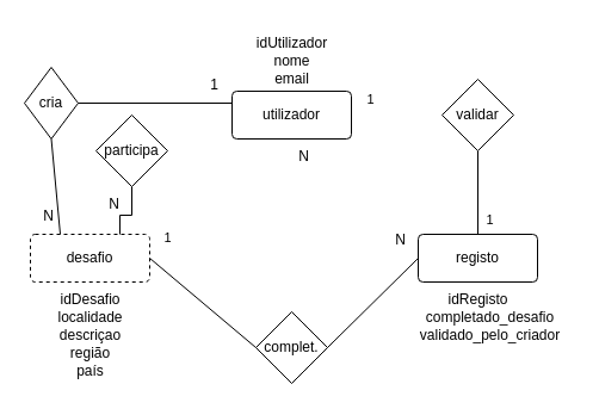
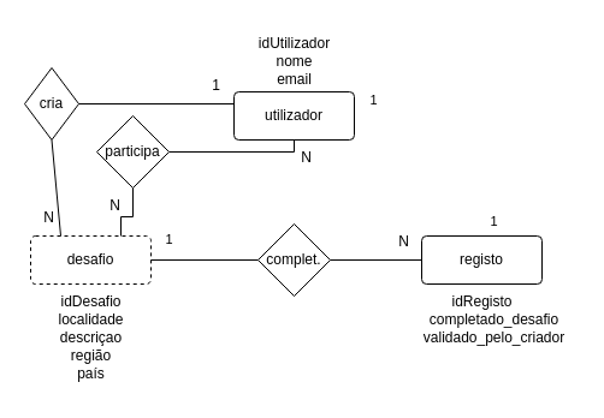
  <mxCell id="0" />
  <mxCell id="1" parent="0" />
  <mxCell id="2" value="idUtilizador" style="text;html=1;align=center;verticalAlign=middle;resizable=0;points=[];autosize=1;strokeColor=none;fillColor=none;fontSize=12;" parent="1" vertex="1"><mxGeometry x="204" y="20.5" width="80" height="30" as="geometry" /></mxCell>
  <mxCell id="3" value="nome" style="text;html=1;align=center;verticalAlign=middle;resizable=0;points=[];autosize=1;strokeColor=none;fillColor=none;fontSize=12;" parent="1" vertex="1"><mxGeometry x="219" y="36" width="50" height="30" as="geometry" /></mxCell>
  <mxCell id="4" value="desafio" style="rounded=1;arcSize=10;whiteSpace=wrap;html=1;align=center;dashed=1;" parent="1" vertex="1"><mxGeometry x="25" y="196" width="100" height="40" as="geometry" /></mxCell>
  <mxCell id="5" value="utilizador" style="rounded=1;arcSize=10;whiteSpace=wrap;html=1;align=center;" parent="1" vertex="1"><mxGeometry x="194" y="76" width="100" height="40" as="geometry" /></mxCell>
  <mxCell id="6" value="registo" style="rounded=1;arcSize=10;whiteSpace=wrap;html=1;align=center;" parent="1" vertex="1"><mxGeometry x="350" y="196" width="100" height="40" as="geometry" /></mxCell>
  <mxCell id="7" value="cria" style="rhombus;whiteSpace=wrap;html=1;" parent="1" vertex="1"><mxGeometry x="20" y="56" width="45" height="60" as="geometry" /></mxCell>
- <mxCell id="8" value="validar" style="rhombus;whiteSpace=wrap;html=1;" parent="1" vertex="1"><mxGeometry x="370" y="66" width="60" height="60" as="geometry" /></mxCell>
- <mxCell id="9" value="" style="endArrow=none;html=1;rounded=0;entryX=0.5;entryY=1;entryDx=0;entryDy=0;" parent="1" source="6" target="8" edge="1"><mxGeometry width="50" height="50" relative="1" as="geometry"><mxPoint x="470" y="90" as="sourcePoint" /><mxPoint x="375" y="-10" as="targetPoint" /></mxGeometry></mxCell>
  <mxCell id="10" value="" style="endArrow=none;html=1;rounded=0;exitX=0;exitY=0.25;exitDx=0;exitDy=0;entryX=1;entryY=0.5;entryDx=0;entryDy=0;" parent="1" source="5" target="7" edge="1"><mxGeometry width="50" height="50" relative="1" as="geometry"><mxPoint x="160" y="103" as="sourcePoint" /><mxPoint x="120" y="98" as="targetPoint" /></mxGeometry></mxCell>
  <mxCell id="11" value="N&lt;br&gt;" style="text;html=1;align=center;verticalAlign=middle;resizable=0;points=[];autosize=1;strokeColor=none;fillColor=none;" parent="1" vertex="1"><mxGeometry x="25" y="166" width="30" height="30" as="geometry" /></mxCell>
  <mxCell id="12" value="&lt;font style=&quot;vertical-align: inherit;&quot;&gt;&lt;font style=&quot;vertical-align: inherit;&quot;&gt;1&lt;/font&gt;&lt;/font&gt;" style="text;html=1;align=center;verticalAlign=middle;resizable=0;points=[];autosize=1;strokeColor=none;fillColor=none;" parent="1" vertex="1"><mxGeometry x="164" y="56" width="30" height="30" as="geometry" /></mxCell>
  <mxCell id="13" value="email" style="text;html=1;align=center;verticalAlign=middle;resizable=0;points=[];autosize=1;strokeColor=none;fillColor=none;fontSize=12;" parent="1" vertex="1"><mxGeometry x="219" y="50.5" width="50" height="30" as="geometry" /></mxCell>
  <mxCell id="14" value="idDesafio" style="text;html=1;align=center;verticalAlign=middle;resizable=0;points=[];autosize=1;strokeColor=none;fillColor=none;fontSize=12;" parent="1" vertex="1"><mxGeometry x="40" y="236" width="70" height="30" as="geometry" /></mxCell>
  <mxCell id="15" value="descriçao" style="text;html=1;align=center;verticalAlign=middle;resizable=0;points=[];autosize=1;strokeColor=none;fillColor=none;fontSize=12;" parent="1" vertex="1"><mxGeometry x="40" y="266" width="70" height="30" as="geometry" /></mxCell>
  <mxCell id="16" value="país" style="text;html=1;align=center;verticalAlign=middle;resizable=0;points=[];autosize=1;strokeColor=none;fillColor=none;fontSize=12;" parent="1" vertex="1"><mxGeometry x="50" y="296" width="50" height="30" as="geometry" /></mxCell>
  <mxCell id="17" value="região" style="text;html=1;align=center;verticalAlign=middle;resizable=0;points=[];autosize=1;strokeColor=none;fillColor=none;fontSize=12;" parent="1" vertex="1"><mxGeometry x="45" y="280.5" width="60" height="30" as="geometry" /></mxCell>
  <mxCell id="18" value="localidade" style="text;html=1;align=center;verticalAlign=middle;resizable=0;points=[];autosize=1;strokeColor=none;fillColor=none;fontSize=12;" parent="1" vertex="1"><mxGeometry x="35" y="250.5" width="80" height="30" as="geometry" /></mxCell>
  <mxCell id="19" value="idRegisto" style="text;html=1;align=center;verticalAlign=middle;resizable=0;points=[];autosize=1;strokeColor=none;fillColor=none;fontSize=12;" parent="1" vertex="1"><mxGeometry x="365" y="236" width="70" height="30" as="geometry" /></mxCell>
  <mxCell id="20" value="validado_pelo_criador" style="text;html=1;align=center;verticalAlign=middle;resizable=0;points=[];autosize=1;strokeColor=none;fillColor=none;fontSize=12;" parent="1" vertex="1"><mxGeometry x="340" y="266" width="140" height="30" as="geometry" /></mxCell>
  <mxCell id="21" value="completado_desafio" style="text;html=1;align=center;verticalAlign=middle;resizable=0;points=[];autosize=1;strokeColor=none;fillColor=none;fontSize=12;" parent="1" vertex="1"><mxGeometry x="340" y="250.5" width="140" height="30" as="geometry" /></mxCell>
- <mxCell id="22" value="complet." style="rhombus;whiteSpace=wrap;html=1;" parent="1" vertex="1"><mxGeometry x="214" y="261" width="60" height="60" as="geometry" /></mxCell>
+ <mxCell id="22" value="complet." style="rhombus;whiteSpace=wrap;html=1;" parent="1" vertex="1"><mxGeometry x="214" y="186" width="60" height="60" as="geometry" /></mxCell>
  <mxCell id="23" value="" style="endArrow=none;html=1;rounded=0;exitX=0;exitY=0.5;exitDx=0;exitDy=0;entryX=1;entryY=0.5;entryDx=0;entryDy=0;" parent="1" source="6" target="22" edge="1"><mxGeometry width="50" height="50" relative="1" as="geometry"><mxPoint x="380" y="106" as="sourcePoint" /><mxPoint x="304" y="106" as="targetPoint" /></mxGeometry></mxCell>
  <mxCell id="24" value="" style="endArrow=none;html=1;rounded=0;exitX=0;exitY=0.5;exitDx=0;exitDy=0;entryX=1;entryY=0.5;entryDx=0;entryDy=0;" parent="1" source="22" target="4" edge="1"><mxGeometry width="50" height="50" relative="1" as="geometry"><mxPoint x="201" y="215.64" as="sourcePoint" /><mxPoint x="160" y="230" as="targetPoint" /></mxGeometry></mxCell>
  <mxCell id="25" value="1" style="edgeLabel;html=1;align=center;verticalAlign=middle;resizable=0;points=[];" parent="1" vertex="1" connectable="0"><mxGeometry x="430" y="186.002" as="geometry"><mxPoint x="-21" y="-3" as="offset" /></mxGeometry></mxCell>
  <mxCell id="26" value="1" style="edgeLabel;html=1;align=center;verticalAlign=middle;resizable=0;points=[];" parent="1" vertex="1" connectable="0"><mxGeometry x="330" y="85.502" as="geometry"><mxPoint x="-21" y="-3" as="offset" /></mxGeometry></mxCell>
  <mxCell id="27" value="N&lt;br&gt;" style="text;html=1;align=center;verticalAlign=middle;resizable=0;points=[];autosize=1;strokeColor=none;fillColor=none;" parent="1" vertex="1"><mxGeometry x="320" y="186" width="30" height="30" as="geometry" /></mxCell>
  <mxCell id="28" value="1" style="edgeLabel;html=1;align=center;verticalAlign=middle;resizable=0;points=[];" parent="1" vertex="1" connectable="0"><mxGeometry x="160" y="201.002" as="geometry"><mxPoint x="-21" y="-3" as="offset" /></mxGeometry></mxCell>
+ <mxCell id="29" value="" style="endArrow=none;html=1;rounded=0;exitX=0.5;exitY=1;exitDx=0;exitDy=0;entryX=1;entryY=0.5;entryDx=0;entryDy=0;" parent="1" source="5" target="30" edge="1"><mxGeometry width="50" height="50" relative="1" as="geometry"><mxPoint x="190" y="110" as="sourcePoint" /><mxPoint x="160" y="106" as="targetPoint" /><Array as="points"><mxPoint x="244" y="126" /></Array></mxGeometry></mxCell>
  <mxCell id="30" value="participa" style="rhombus;whiteSpace=wrap;html=1;" parent="1" vertex="1"><mxGeometry x="80" y="96" width="60" height="60" as="geometry" /></mxCell>
  <mxCell id="31" value="" style="endArrow=none;html=1;rounded=0;exitX=0.5;exitY=1;exitDx=0;exitDy=0;entryX=0.25;entryY=0;entryDx=0;entryDy=0;" parent="1" source="7" target="4" edge="1"><mxGeometry width="50" height="50" relative="1" as="geometry"><mxPoint x="-1" y="126" as="sourcePoint" /><mxPoint x="-110" y="126" as="targetPoint" /></mxGeometry></mxCell>
  <mxCell id="32" value="" style="endArrow=none;html=1;rounded=0;exitX=0.5;exitY=1;exitDx=0;exitDy=0;entryX=0.75;entryY=0;entryDx=0;entryDy=0;" parent="1" source="30" target="4" edge="1"><mxGeometry width="50" height="50" relative="1" as="geometry"><mxPoint x="60" y="126" as="sourcePoint" /><mxPoint x="110" y="190" as="targetPoint" /><Array as="points"><mxPoint x="110" y="180" /><mxPoint x="100" y="180" /></Array></mxGeometry></mxCell>
  <mxCell id="33" value="N&lt;br&gt;" style="text;html=1;align=center;verticalAlign=middle;resizable=0;points=[];autosize=1;strokeColor=none;fillColor=none;" parent="1" vertex="1"><mxGeometry x="80" y="156" width="30" height="30" as="geometry" /></mxCell>
  <mxCell id="34" value="N&lt;br&gt;" style="text;html=1;align=center;verticalAlign=middle;resizable=0;points=[];autosize=1;strokeColor=none;fillColor=none;" parent="1" vertex="1"><mxGeometry x="239" y="116" width="30" height="30" as="geometry" /></mxCell>
